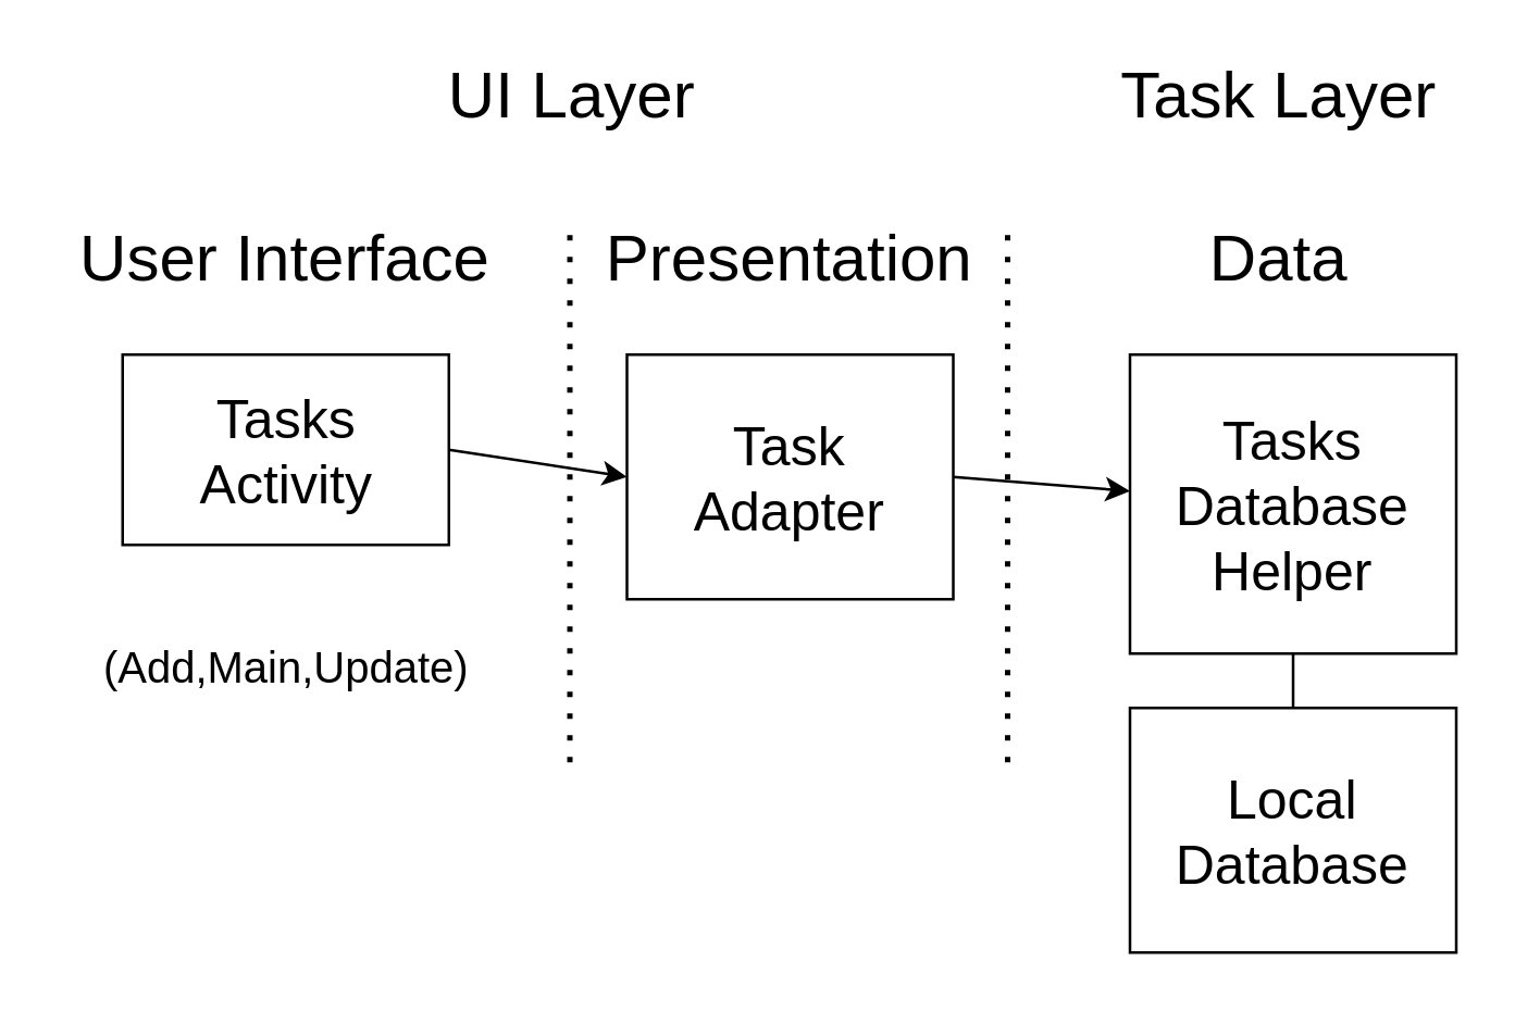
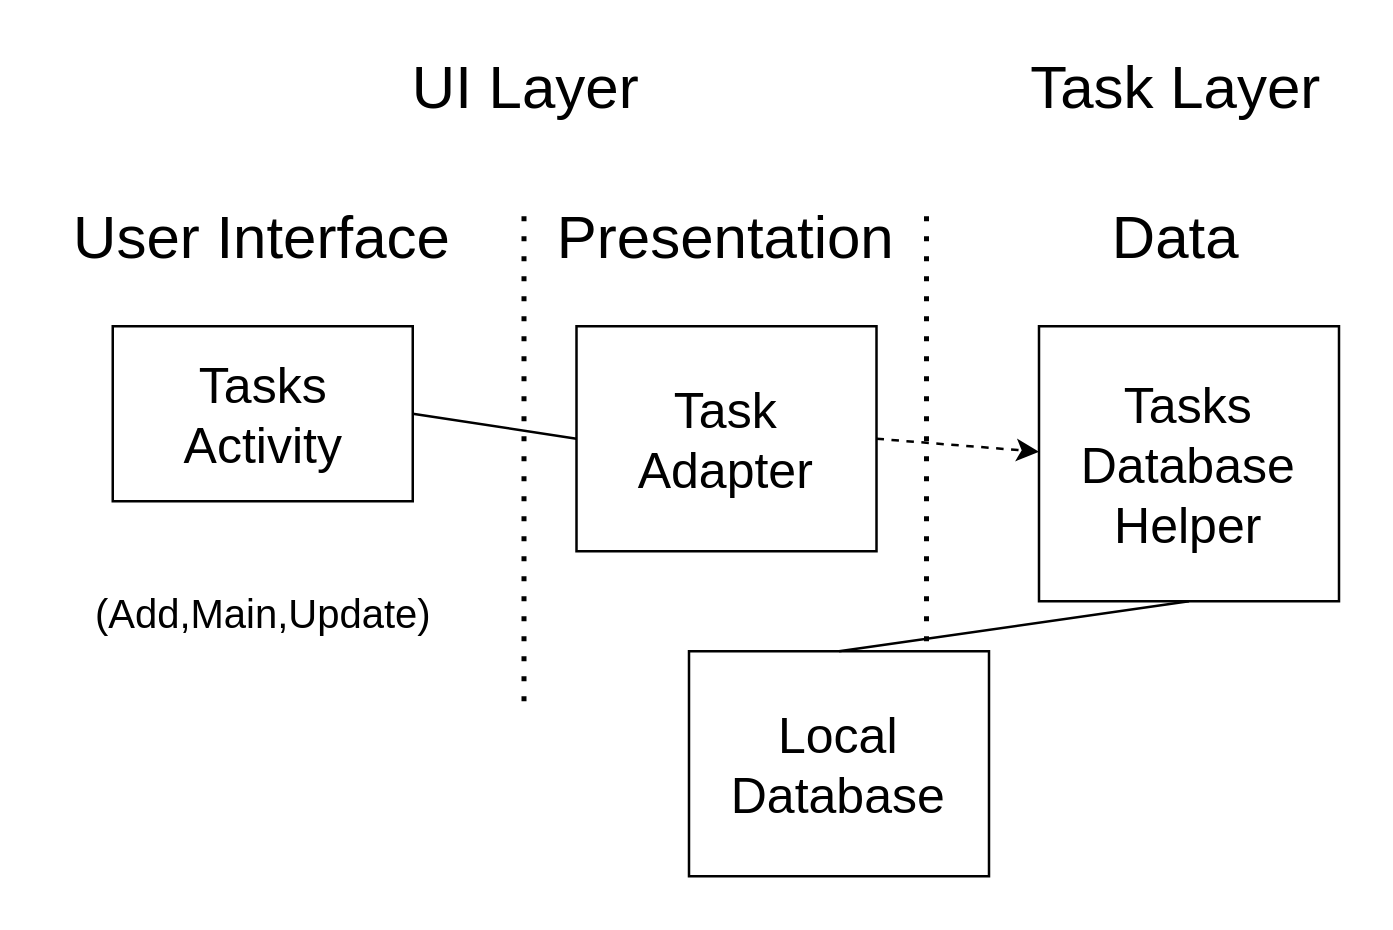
  <mxCell id="0" />
  <mxCell id="1" parent="0" />
  <mxCell id="2" value="UI Layer" style="text;html=1;align=center;verticalAlign=middle;whiteSpace=wrap;rounded=0;fontSize=24;" vertex="1" parent="1"><mxGeometry x="160" y="20" width="100" height="30" as="geometry" /></mxCell>
  <mxCell id="3" value="Task Layer" style="text;html=1;align=center;verticalAlign=middle;whiteSpace=wrap;rounded=0;fontSize=24;" vertex="1" parent="1"><mxGeometry x="405" y="20" width="130" height="30" as="geometry" /></mxCell>
  <mxCell id="4" value="User Interface" style="text;html=1;align=center;verticalAlign=middle;whiteSpace=wrap;rounded=0;fontSize=24;" vertex="1" parent="1"><mxGeometry x="20" y="80" width="169" height="30" as="geometry" /></mxCell>
  <mxCell id="5" value="Presentation" style="text;html=1;align=center;verticalAlign=middle;whiteSpace=wrap;rounded=0;fontSize=24;" vertex="1" parent="1"><mxGeometry x="260" y="80" width="60" height="30" as="geometry" /></mxCell>
  <mxCell id="6" value="Data" style="text;html=1;align=center;verticalAlign=middle;whiteSpace=wrap;rounded=0;fontSize=24;" vertex="1" parent="1"><mxGeometry x="440" y="80" width="60" height="30" as="geometry" /></mxCell>
  <mxCell id="7" value="" style="endArrow=none;dashed=1;html=1;dashPattern=1 3;strokeWidth=2;rounded=0;" edge="1" parent="1"><mxGeometry width="50" height="50" relative="1" as="geometry"><mxPoint x="209" y="280" as="sourcePoint" /><mxPoint x="209" y="80" as="targetPoint" /></mxGeometry></mxCell>
  <mxCell id="8" value="" style="endArrow=none;dashed=1;html=1;dashPattern=1 3;strokeWidth=2;rounded=0;" edge="1" parent="1"><mxGeometry width="50" height="50" relative="1" as="geometry"><mxPoint x="370" y="280" as="sourcePoint" /><mxPoint x="370" y="80" as="targetPoint" /></mxGeometry></mxCell>
  <mxCell id="9" value="Tasks&lt;div&gt;Database&lt;div&gt;Helper&lt;/div&gt;&lt;/div&gt;" style="rounded=0;whiteSpace=wrap;html=1;fontSize=20;" vertex="1" parent="1"><mxGeometry x="415" y="130" width="120" height="110" as="geometry" /></mxCell>
- <mxCell id="10" value="Local&lt;div&gt;Database&lt;/div&gt;" style="rounded=0;whiteSpace=wrap;html=1;fontSize=20;" vertex="1" parent="1"><mxGeometry x="415" y="260" width="120" height="90" as="geometry" /></mxCell>
+ <mxCell id="10" value="Local&lt;div&gt;Database&lt;/div&gt;" style="rounded=0;whiteSpace=wrap;html=1;fontSize=20;" vertex="1" parent="1"><mxGeometry x="275" y="260" width="120" height="90" as="geometry" /></mxCell>
  <mxCell id="11" value="Task&lt;div&gt;Adapter&lt;/div&gt;" style="rounded=0;whiteSpace=wrap;html=1;fontSize=20;" vertex="1" parent="1"><mxGeometry x="230" y="130" width="120" height="90" as="geometry" /></mxCell>
  <mxCell id="12" value="Tasks&lt;div&gt;Activity&lt;/div&gt;" style="rounded=0;whiteSpace=wrap;html=1;fontSize=20;" vertex="1" parent="1"><mxGeometry x="44.5" y="130" width="120" height="70" as="geometry" /></mxCell>
  <mxCell id="13" value="&lt;font style=&quot;font-size: 16px;&quot;&gt;(Add,Main,Update)&lt;/font&gt;" style="text;html=1;align=center;verticalAlign=middle;whiteSpace=wrap;rounded=0;" vertex="1" parent="1"><mxGeometry x="74.5" y="230" width="60" height="30" as="geometry" /></mxCell>
- <mxCell id="14" value="" style="endArrow=classic;html=1;rounded=0;exitX=1;exitY=0.5;exitDx=0;exitDy=0;entryX=0;entryY=0.5;entryDx=0;entryDy=0;" edge="1" parent="1" source="12" target="11"><mxGeometry width="50" height="50" relative="1" as="geometry"><mxPoint x="330" y="250" as="sourcePoint" /><mxPoint x="380" y="200" as="targetPoint" /></mxGeometry></mxCell>
- <mxCell id="15" value="" style="endArrow=classic;html=1;rounded=0;exitX=1;exitY=0.5;exitDx=0;exitDy=0;" edge="1" parent="1" source="11" target="9"><mxGeometry width="50" height="50" relative="1" as="geometry"><mxPoint x="175" y="185" as="sourcePoint" /><mxPoint x="240" y="185" as="targetPoint" /></mxGeometry></mxCell>
+ <mxCell id="14" value="" style="endArrow=none;html=1;rounded=0;exitX=1;exitY=0.5;exitDx=0;exitDy=0;entryX=0;entryY=0.5;entryDx=0;entryDy=0;" edge="1" parent="1" source="12" target="11"><mxGeometry width="50" height="50" relative="1" as="geometry"><mxPoint x="330" y="250" as="sourcePoint" /><mxPoint x="380" y="200" as="targetPoint" /></mxGeometry></mxCell>
+ <mxCell id="15" value="" style="endArrow=classic;html=1;rounded=0;exitX=1;exitY=0.5;exitDx=0;exitDy=0;dashed=1;" edge="1" parent="1" source="11" target="9"><mxGeometry width="50" height="50" relative="1" as="geometry"><mxPoint x="175" y="185" as="sourcePoint" /><mxPoint x="240" y="185" as="targetPoint" /></mxGeometry></mxCell>
  <mxCell id="16" value="" style="endArrow=none;html=1;rounded=0;entryX=0.5;entryY=1;entryDx=0;entryDy=0;exitX=0.5;exitY=0;exitDx=0;exitDy=0;" edge="1" parent="1" source="10" target="9"><mxGeometry width="50" height="50" relative="1" as="geometry"><mxPoint x="330" y="250" as="sourcePoint" /><mxPoint x="380" y="200" as="targetPoint" /></mxGeometry></mxCell>
